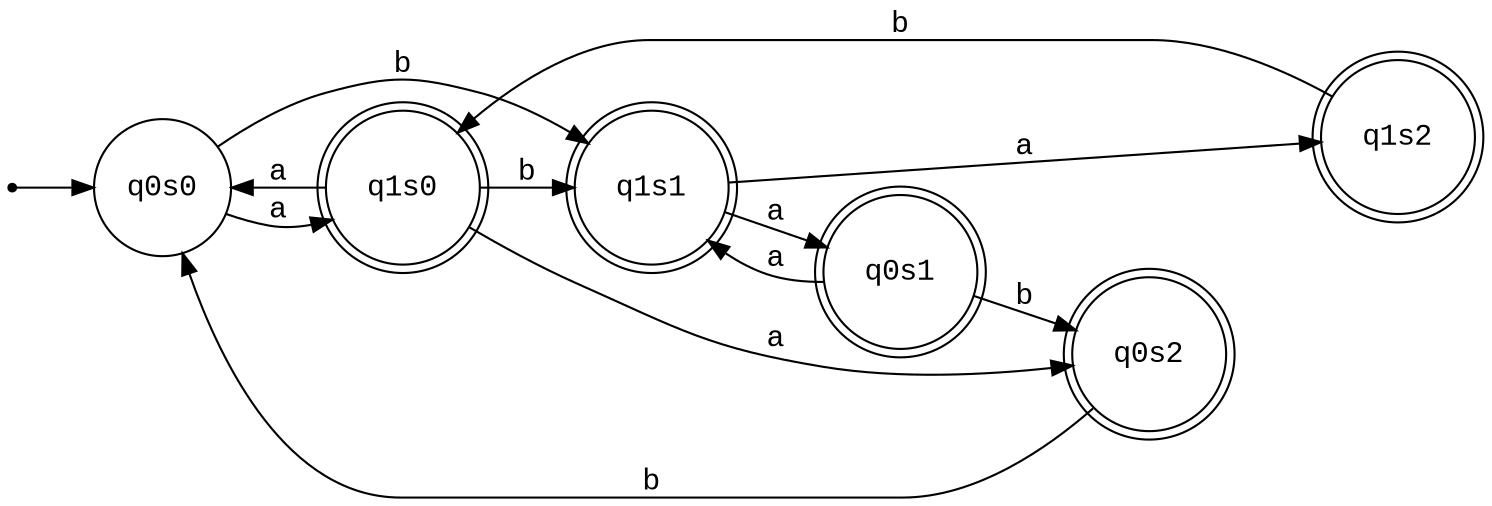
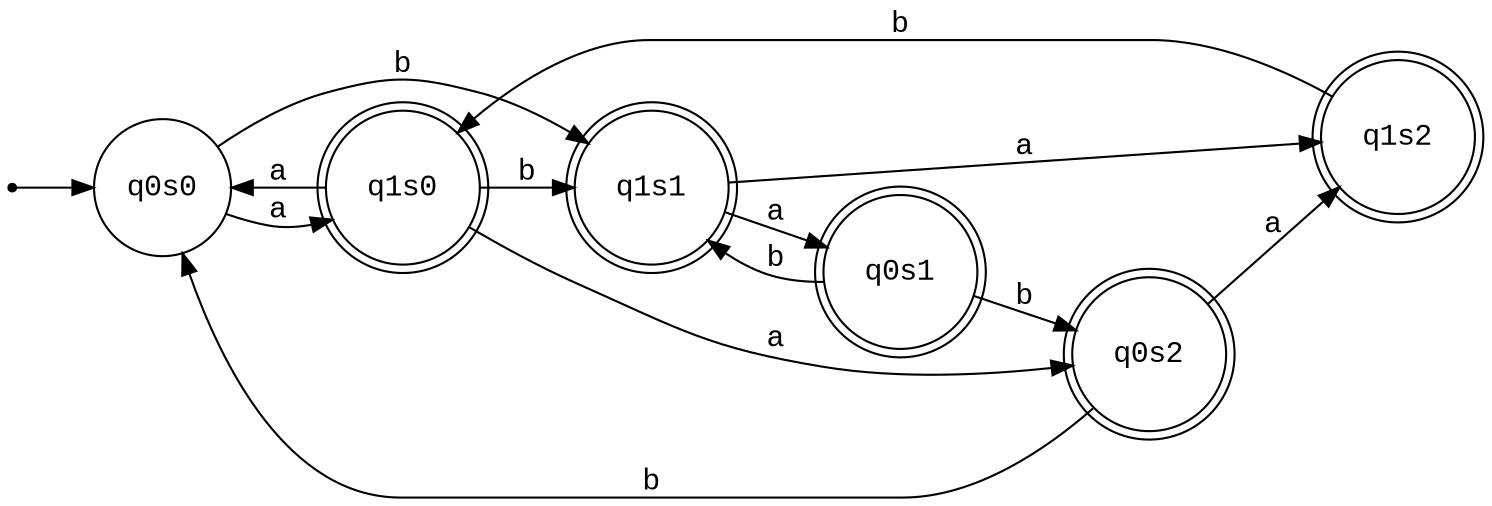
  digraph {
    fontname="Liberation Mono"
    rankdir=LR
    node [fontname="Liberation Mono" shape=doublecircle]
    edge [fontname="Liberation Mono"]
    start [shape=point]
    q0s0 [shape=circle]
    q1s0
    q1s1
    q0s2
    q0s1
    q1s2
    start -> q0s0
    q0s0 -> q1s0 [label=a]
    q0s0 -> q1s1 [label=b]
    q1s0 -> q0s0 [label=a]
    q1s0 -> q1s1 [label=b]
    q1s0 -> q0s2 [label=a]
    q1s1 -> q0s1 [label=a]
    q1s1 -> q1s2 [label=a]
    q0s2 -> q0s0 [label=b]
-   q0s1 -> q1s1 [label=a]
+   q0s2 -> q1s2 [label=a]
+   q0s1 -> q1s1 [label=b]
    q0s1 -> q0s2 [label=b]
    q1s2 -> q1s0 [label=b]
  }
